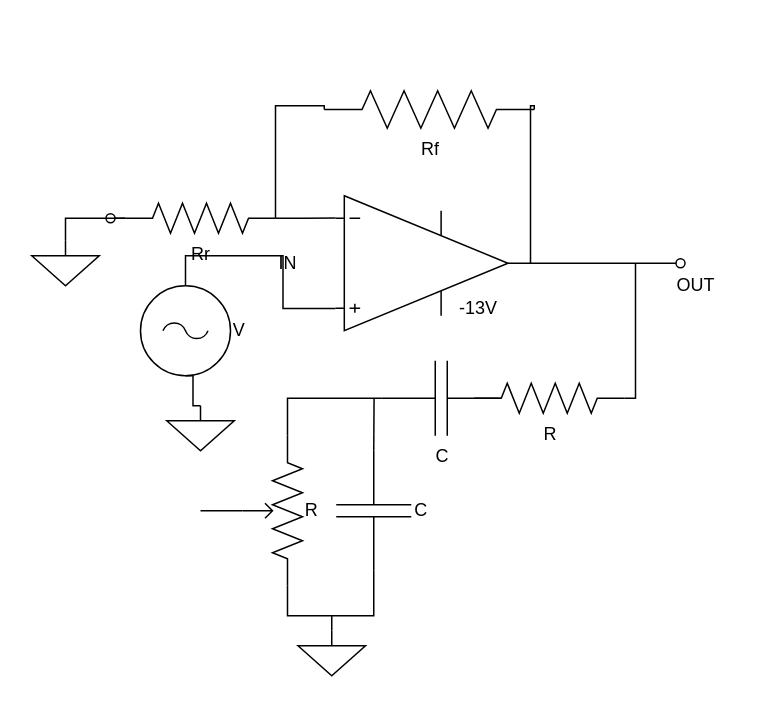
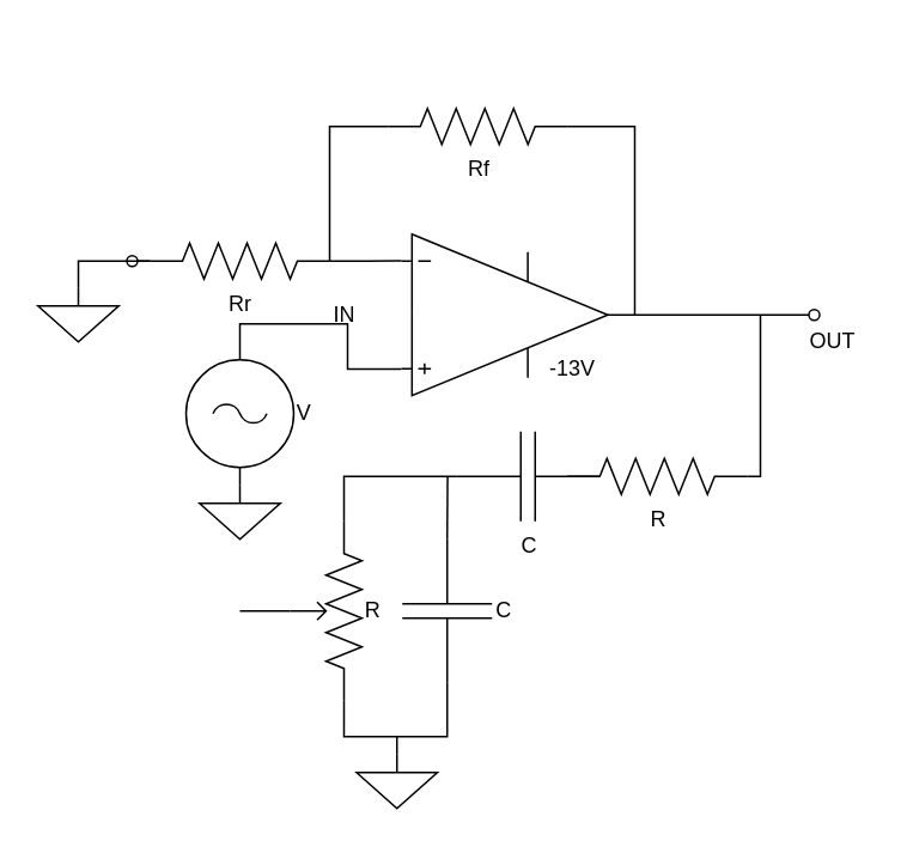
  <mxCell id="0" />
  <mxCell id="1" parent="0" />
  <mxCell id="2" style="edgeStyle=orthogonalEdgeStyle;rounded=0;orthogonalLoop=1;jettySize=auto;html=1;exitX=1;exitY=0.5;exitDx=0;exitDy=0;exitPerimeter=0;endArrow=none;endFill=0;fontSize=16;" parent="1" edge="1"><mxGeometry relative="1" as="geometry"><mxPoint x="263" y="20" as="targetPoint" /><mxPoint x="263" y="20" as="sourcePoint" /></mxGeometry></mxCell>
  <mxCell id="3" style="edgeStyle=orthogonalEdgeStyle;rounded=0;orthogonalLoop=1;jettySize=auto;html=1;endArrow=none;endFill=0;fontSize=16;startArrow=none;startFill=0;exitX=0;exitY=0.5;exitDx=0;exitDy=0;exitPerimeter=0;" parent="1" source="9" edge="1"><mxGeometry relative="1" as="geometry"><mxPoint x="183" y="145" as="targetPoint" /><mxPoint x="203" y="70" as="sourcePoint" /><Array as="points"><mxPoint x="183" y="70" /><mxPoint x="183" y="145" /></Array></mxGeometry></mxCell>
  <mxCell id="4" style="edgeStyle=orthogonalEdgeStyle;rounded=0;orthogonalLoop=1;jettySize=auto;html=1;exitX=1;exitY=0.5;exitDx=0;exitDy=0;exitPerimeter=0;endArrow=oval;endFill=0;" parent="1" source="7" edge="1"><mxGeometry relative="1" as="geometry"><mxPoint x="453" y="175" as="targetPoint" /></mxGeometry></mxCell>
  <mxCell id="5" style="edgeStyle=orthogonalEdgeStyle;rounded=0;orthogonalLoop=1;jettySize=auto;html=1;exitX=0;exitY=0.835;exitDx=0;exitDy=0;exitPerimeter=0;endArrow=none;endFill=0;entryX=0.5;entryY=0;entryDx=0;entryDy=0;entryPerimeter=0;" parent="1" source="7" target="16" edge="1"><mxGeometry relative="1" as="geometry"><mxPoint x="193" y="230" as="targetPoint" /></mxGeometry></mxCell>
  <mxCell id="6" style="edgeStyle=orthogonalEdgeStyle;rounded=0;orthogonalLoop=1;jettySize=auto;html=1;entryX=1;entryY=0.5;entryDx=0;entryDy=0;entryPerimeter=0;endArrow=none;endFill=0;" parent="1" target="9" edge="1"><mxGeometry relative="1" as="geometry"><mxPoint x="353" y="175" as="sourcePoint" /><Array as="points"><mxPoint x="353" y="70" /></Array></mxGeometry></mxCell>
  <mxCell id="7" value="" style="verticalLabelPosition=bottom;shadow=0;dashed=0;align=center;html=1;verticalAlign=top;shape=mxgraph.electrical.abstract.operational_amp_1;" parent="1" vertex="1"><mxGeometry x="223" y="130" width="115" height="90" as="geometry" /></mxCell>
  <mxCell id="8" value="-13V" style="text;html=1;align=center;verticalAlign=middle;resizable=0;points=[];autosize=1;" parent="7" vertex="1"><mxGeometry x="75" y="65" width="40" height="20" as="geometry" /></mxCell>
- <mxCell id="9" value="Rf" style="pointerEvents=1;verticalLabelPosition=bottom;shadow=0;dashed=0;align=center;html=1;verticalAlign=top;shape=mxgraph.electrical.resistors.resistor_2;" parent="1" vertex="1"><mxGeometry x="215.5" y="60" width="140" height="25" as="geometry" /></mxCell>
+ <mxCell id="9" value="Rf" style="pointerEvents=1;verticalLabelPosition=bottom;shadow=0;dashed=0;align=center;html=1;verticalAlign=top;shape=mxgraph.electrical.resistors.resistor_2;" parent="1" vertex="1"><mxGeometry x="215.5" y="60" width="100" height="20" as="geometry" /></mxCell>
  <mxCell id="10" style="edgeStyle=elbowEdgeStyle;rounded=0;orthogonalLoop=1;jettySize=auto;html=1;exitX=1;exitY=0.5;exitDx=0;exitDy=0;exitPerimeter=0;startArrow=none;startFill=0;startSize=0;endArrow=none;endFill=0;targetPerimeterSpacing=6;entryX=0;entryY=0.165;entryDx=0;entryDy=0;entryPerimeter=0;" parent="1" source="11" target="7" edge="1"><mxGeometry relative="1" as="geometry"><mxPoint x="213" y="145" as="targetPoint" /><Array as="points" /></mxGeometry></mxCell>
  <mxCell id="11" value="Rr" style="pointerEvents=1;verticalLabelPosition=bottom;shadow=0;dashed=0;align=center;html=1;verticalAlign=top;shape=mxgraph.electrical.resistors.resistor_2;" parent="1" vertex="1"><mxGeometry x="83" y="135" width="100" height="20" as="geometry" /></mxCell>
  <mxCell id="12" value="OUT" style="text;html=1;align=center;verticalAlign=middle;resizable=0;points=[];autosize=1;" parent="1" vertex="1"><mxGeometry x="443" y="180" width="40" height="20" as="geometry" /></mxCell>
  <mxCell id="13" style="edgeStyle=elbowEdgeStyle;rounded=0;orthogonalLoop=1;jettySize=auto;html=1;exitX=0.5;exitY=0;exitDx=0;exitDy=0;exitPerimeter=0;startArrow=none;startFill=0;startSize=0;endArrow=none;endFill=0;targetPerimeterSpacing=6;" parent="1" edge="1"><mxGeometry relative="1" as="geometry"><mxPoint x="83" y="145" as="targetPoint" /><mxPoint x="43" y="160" as="sourcePoint" /><Array as="points"><mxPoint x="43" y="160" /><mxPoint x="43" y="150" /><mxPoint x="43" y="160" /></Array></mxGeometry></mxCell>
  <mxCell id="14" style="edgeStyle=elbowEdgeStyle;rounded=0;orthogonalLoop=1;jettySize=auto;html=1;exitX=0;exitY=0.5;exitDx=0;exitDy=0;exitPerimeter=0;startArrow=none;startFill=0;startSize=0;endArrow=oval;endFill=0;targetPerimeterSpacing=6;" parent="1" source="11" edge="1"><mxGeometry relative="1" as="geometry"><mxPoint x="73" y="145" as="targetPoint" /></mxGeometry></mxCell>
  <mxCell id="15" style="edgeStyle=elbowEdgeStyle;rounded=0;orthogonalLoop=1;jettySize=auto;html=1;exitX=0.5;exitY=0;exitDx=0;exitDy=0;exitPerimeter=0;entryX=0.5;entryY=1;entryDx=0;entryDy=0;entryPerimeter=0;startArrow=none;startFill=0;startSize=0;endArrow=none;endFill=0;targetPerimeterSpacing=6;" parent="1" edge="1"><mxGeometry relative="1" as="geometry"><mxPoint x="43" y="220" as="targetPoint" /></mxGeometry></mxCell>
- <mxCell id="16" value="V" style="pointerEvents=1;verticalLabelPosition=middle;shadow=0;dashed=0;align=left;html=1;verticalAlign=middle;shape=mxgraph.electrical.signal_sources.ac_source;labelPosition=right;" parent="1" vertex="1"><mxGeometry x="93" y="190" width="60" height="60" as="geometry" /></mxCell>
+ <mxCell id="16" value="V" style="pointerEvents=1;verticalLabelPosition=middle;shadow=0;dashed=0;align=left;html=1;verticalAlign=middle;shape=mxgraph.electrical.signal_sources.ac_source;labelPosition=right;" parent="1" vertex="1"><mxGeometry x="103" y="200" width="60" height="60" as="geometry" /></mxCell>
  <mxCell id="17" style="edgeStyle=elbowEdgeStyle;rounded=0;orthogonalLoop=1;jettySize=auto;html=1;exitX=0.5;exitY=0;exitDx=0;exitDy=0;exitPerimeter=0;entryX=0.5;entryY=1;entryDx=0;entryDy=0;entryPerimeter=0;startArrow=none;startFill=0;startSize=0;endArrow=none;endFill=0;targetPerimeterSpacing=6;" parent="1" source="18" target="16" edge="1"><mxGeometry relative="1" as="geometry" /></mxCell>
  <mxCell id="18" value="" style="pointerEvents=1;verticalLabelPosition=bottom;shadow=0;dashed=0;align=center;html=1;verticalAlign=top;shape=mxgraph.electrical.signal_sources.signal_ground;" parent="1" vertex="1"><mxGeometry x="110.5" y="270" width="45" height="30" as="geometry" /></mxCell>
  <mxCell id="19" value="IN" style="text;html=1;align=center;verticalAlign=middle;resizable=0;points=[];autosize=1;" parent="1" vertex="1"><mxGeometry x="175.5" y="165" width="30" height="20" as="geometry" /></mxCell>
  <mxCell id="20" value="" style="pointerEvents=1;verticalLabelPosition=bottom;shadow=0;dashed=0;align=center;html=1;verticalAlign=top;shape=mxgraph.electrical.signal_sources.signal_ground;" parent="1" vertex="1"><mxGeometry x="20.5" y="160" width="45" height="30" as="geometry" /></mxCell>
  <mxCell id="21" style="edgeStyle=orthogonalEdgeStyle;rounded=0;orthogonalLoop=1;jettySize=auto;html=1;exitX=0;exitY=0.25;exitDx=0;exitDy=0;exitPerimeter=0;entryX=0;entryY=0.5;entryDx=0;entryDy=0;entryPerimeter=0;endArrow=none;endFill=0;" edge="1" parent="1" source="23" target="24"><mxGeometry relative="1" as="geometry" /></mxCell>
  <mxCell id="22" style="edgeStyle=orthogonalEdgeStyle;rounded=0;orthogonalLoop=1;jettySize=auto;html=1;exitX=1;exitY=0.25;exitDx=0;exitDy=0;exitPerimeter=0;entryX=1;entryY=0.5;entryDx=0;entryDy=0;entryPerimeter=0;endArrow=none;endFill=0;" edge="1" parent="1" source="23" target="26"><mxGeometry relative="1" as="geometry" /></mxCell>
  <mxCell id="23" value="R" style="pointerEvents=1;verticalLabelPosition=middle;shadow=0;dashed=0;align=left;html=1;verticalAlign=middle;shape=mxgraph.electrical.resistors.potentiometer_2;direction=south;labelPosition=right;" vertex="1" parent="1"><mxGeometry x="161" y="290" width="40" height="100" as="geometry" /></mxCell>
  <mxCell id="24" value="C" style="pointerEvents=1;verticalLabelPosition=bottom;shadow=0;dashed=0;align=center;html=1;verticalAlign=top;shape=mxgraph.electrical.capacitors.capacitor_1;" vertex="1" parent="1"><mxGeometry x="253.5" y="240" width="80" height="50" as="geometry" /></mxCell>
  <mxCell id="25" style="edgeStyle=orthogonalEdgeStyle;rounded=0;orthogonalLoop=1;jettySize=auto;html=1;exitX=0;exitY=0.5;exitDx=0;exitDy=0;exitPerimeter=0;endArrow=none;endFill=0;" edge="1" parent="1" source="26"><mxGeometry relative="1" as="geometry"><mxPoint x="248.707" y="265" as="targetPoint" /></mxGeometry></mxCell>
  <mxCell id="26" value="C" style="pointerEvents=1;verticalLabelPosition=middle;shadow=0;dashed=0;align=left;html=1;verticalAlign=middle;shape=mxgraph.electrical.capacitors.capacitor_1;direction=south;labelPosition=right;" vertex="1" parent="1"><mxGeometry x="223.5" y="300" width="50" height="80" as="geometry" /></mxCell>
  <mxCell id="27" style="edgeStyle=orthogonalEdgeStyle;rounded=0;orthogonalLoop=1;jettySize=auto;html=1;exitX=1;exitY=0.5;exitDx=0;exitDy=0;exitPerimeter=0;endArrow=none;endFill=0;" edge="1" parent="1" source="28"><mxGeometry relative="1" as="geometry"><mxPoint x="423" y="175" as="targetPoint" /><Array as="points"><mxPoint x="423" y="218" /><mxPoint x="423" y="180" /></Array></mxGeometry></mxCell>
  <mxCell id="28" value="R" style="pointerEvents=1;verticalLabelPosition=bottom;shadow=0;dashed=0;align=center;html=1;verticalAlign=top;shape=mxgraph.electrical.resistors.resistor_2;" vertex="1" parent="1"><mxGeometry x="315.5" y="255" width="100" height="20" as="geometry" /></mxCell>
  <mxCell id="29" style="edgeStyle=orthogonalEdgeStyle;rounded=0;orthogonalLoop=1;jettySize=auto;html=1;exitX=0.5;exitY=0;exitDx=0;exitDy=0;exitPerimeter=0;endArrow=none;endFill=0;" edge="1" parent="1" source="30"><mxGeometry relative="1" as="geometry"><mxPoint x="220.5" y="410" as="targetPoint" /></mxGeometry></mxCell>
  <mxCell id="30" value="" style="pointerEvents=1;verticalLabelPosition=bottom;shadow=0;dashed=0;align=center;html=1;verticalAlign=top;shape=mxgraph.electrical.signal_sources.signal_ground;" vertex="1" parent="1"><mxGeometry x="198" y="420" width="45" height="30" as="geometry" /></mxCell>
  <mxCell id="31" style="edgeStyle=orthogonalEdgeStyle;rounded=0;orthogonalLoop=1;jettySize=auto;html=1;exitX=0.5;exitY=1;exitDx=0;exitDy=0;exitPerimeter=0;entryX=0.502;entryY=1.7;entryDx=0;entryDy=0;entryPerimeter=0;endArrow=none;endFill=0;" edge="1" parent="1" source="23" target="23"><mxGeometry relative="1" as="geometry" /></mxCell>
